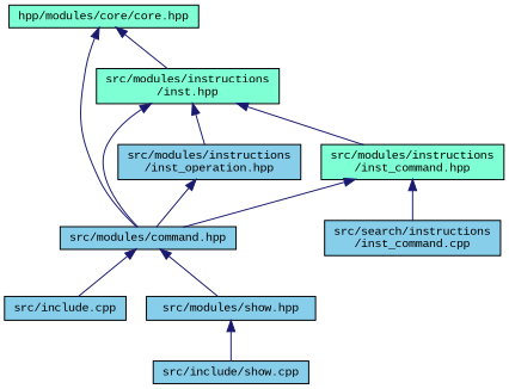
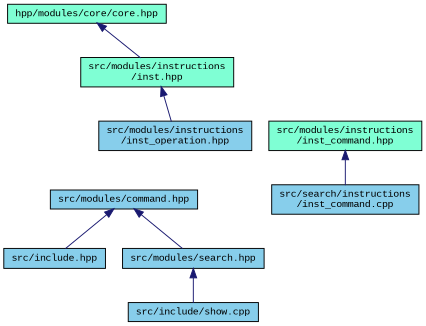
  digraph {
    fontname="Liberation Mono"
    node [color=black fillcolor=skyblue fontname="Liberation Mono" fontsize=10 shape=record style=filled]
    edge [color=midnightblue dir=back fontname="Liberation Mono" fontsize=10 labelfontname=Helvetica labelfontsize=10 style=solid]
    n1 [fillcolor=aquamarine fontcolor=black height=0.2 label="hpp/modules/core/core.hpp" width=0.4]
    n2 [height=0.2 label="src/modules/command.hpp" width=0.4]
    n3 [fillcolor=aquamarine height=0.2 label="src/modules/instructions\l/inst.hpp" width=0.4]
-   n4 [height=0.2 label="src/include.cpp" width=0.4]
-   n5 [height=0.2 label="src/modules/show.hpp" width=0.4]
+   n4 [height=0.2 label="src/include.hpp" width=0.4]
+   n5 [height=0.2 label="src/modules/search.hpp" width=0.4]
    n6 [fillcolor=aquamarine height=0.2 label="src/modules/instructions\l/inst_command.hpp" width=0.4]
    n7 [height=0.2 label="src/modules/instructions\l/inst_operation.hpp" width=0.4]
    n8 [height=0.2 label="src/include/show.cpp" width=0.4]
    n9 [height=0.2 label="src/search/instructions\l/inst_command.cpp" width=0.4]
-   n1 -> n2
    n1 -> n3
    n2 -> n4
    n2 -> n5
-   n3 -> n2
-   n3 -> n6
    n3 -> n7
    n5 -> n8
-   n6 -> n2
    n6 -> n9
-   n7 -> n2
  }
